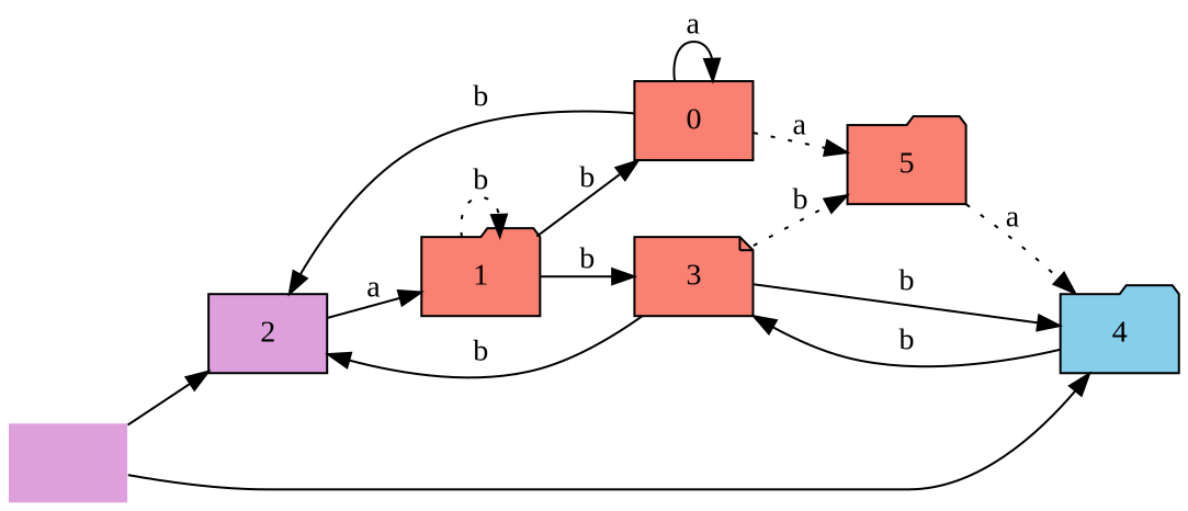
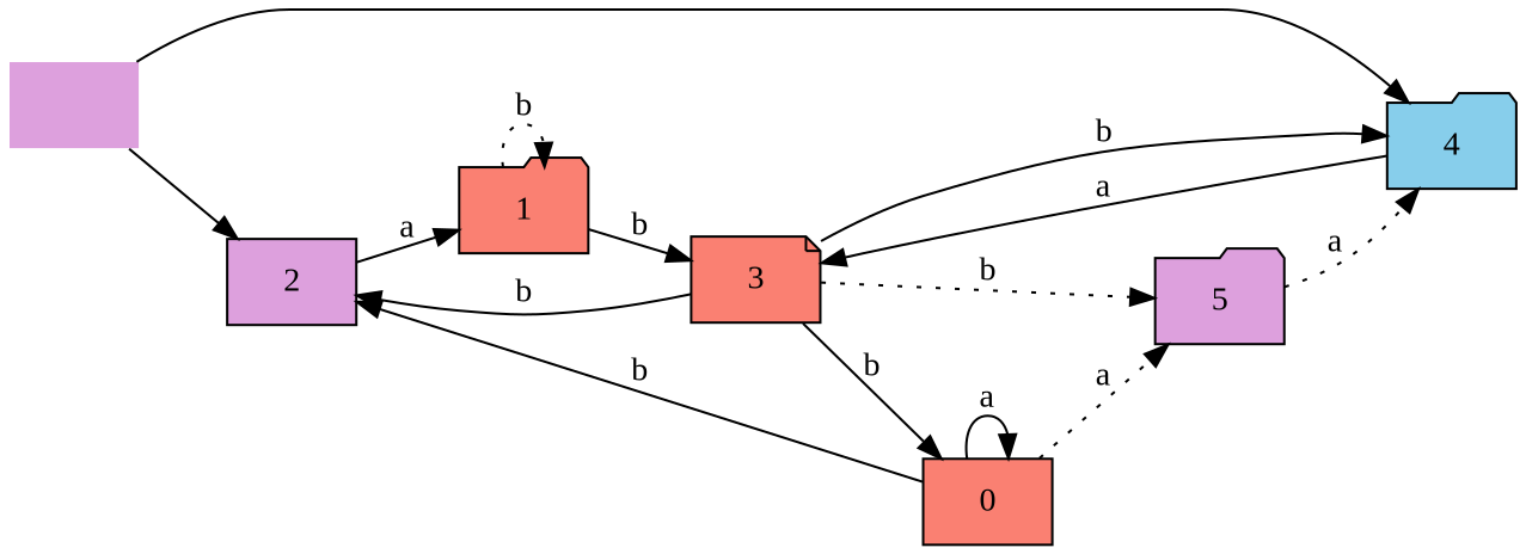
  digraph {
    fontname="Liberation Serif"
    rankdir=LR
    node [fillcolor=salmon fontname="Liberation Serif" shape=folder style=filled]
    edge [fontname="Liberation Serif" style=solid weight=a]
    "" [fillcolor=plum shape=none]
    2 [fillcolor=plum shape=box]
    4 [fillcolor=skyblue]
    1
    3 [shape=note]
    0 [shape=box]
-   5
+   5 [fillcolor=plum]
    "" -> 2 [weight=""]
    "" -> 4 [weight=""]
    2 -> 1 [label=a]
-   4 -> 3 [label=b]
+   4 -> 3 [label=a]
    1 -> 1 [label=b style=dotted weight=b]
    1 -> 3 [label=b weight=b]
-   1 -> 0 [label=b weight=b]
+   3 -> 0 [label=b weight=b]
    3 -> 2 [label=b weight=b]
    3 -> 4 [label=b weight=b]
    3 -> 5 [label=b style=dotted weight=b]
    0 -> 2 [label=b]
    0 -> 0 [label=a]
    0 -> 5 [label=a style=dotted]
    5 -> 4 [label=a style=dotted]
  }
